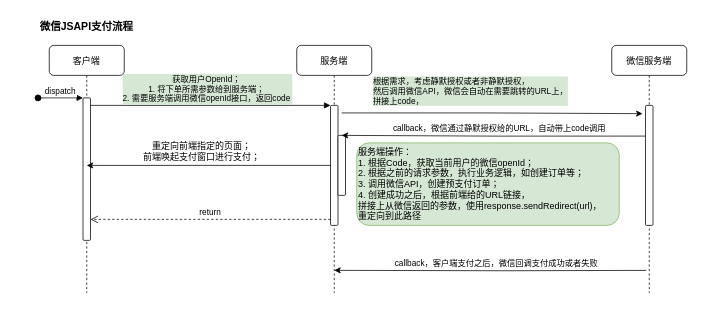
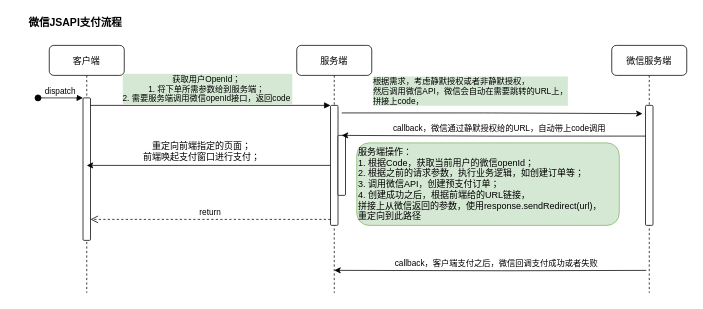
  <mxCell id="0" />
  <mxCell id="1" parent="0" />
  <mxCell id="2" value="客户端" style="shape=umlLifeline;perimeter=lifelinePerimeter;container=1;collapsible=0;recursiveResize=0;rounded=1;shadow=0;strokeWidth=1;" parent="1" vertex="1"><mxGeometry x="65" y="60" width="100" height="330" as="geometry" /></mxCell>
  <mxCell id="3" value="" style="points=[];perimeter=orthogonalPerimeter;rounded=1;shadow=0;strokeWidth=1;" parent="2" vertex="1"><mxGeometry x="45" y="70" width="10" height="190" as="geometry" /></mxCell>
  <mxCell id="4" value="dispatch" style="verticalAlign=bottom;startArrow=oval;endArrow=block;startSize=8;shadow=0;strokeWidth=1;rounded=1;" parent="2" target="3" edge="1"><mxGeometry relative="1" as="geometry"><mxPoint x="-15" y="70" as="sourcePoint" /></mxGeometry></mxCell>
  <mxCell id="5" value="服务端" style="shape=umlLifeline;perimeter=lifelinePerimeter;container=1;collapsible=0;recursiveResize=0;rounded=1;shadow=0;strokeWidth=1;" parent="1" vertex="1"><mxGeometry x="395" y="60" width="100" height="330" as="geometry" /></mxCell>
  <mxCell id="6" value="" style="points=[];perimeter=orthogonalPerimeter;rounded=1;shadow=0;strokeWidth=1;" parent="5" vertex="1"><mxGeometry x="45" y="80" width="10" height="160" as="geometry" /></mxCell>
  <mxCell id="7" value="" style="points=[];perimeter=orthogonalPerimeter;rounded=1;shadow=0;strokeWidth=1;" vertex="1" parent="5"><mxGeometry x="55" y="120" width="10" height="80" as="geometry" /></mxCell>
  <mxCell id="8" style="edgeStyle=orthogonalEdgeStyle;rounded=1;orthogonalLoop=1;jettySize=auto;html=1;exitX=0.1;exitY=0.25;exitDx=0;exitDy=0;exitPerimeter=0;entryX=0.5;entryY=0.909;entryDx=0;entryDy=0;entryPerimeter=0;" edge="1" parent="5" target="5"><mxGeometry relative="1" as="geometry"><mxPoint x="466" y="300" as="sourcePoint" /><mxPoint x="65" y="300" as="targetPoint" /></mxGeometry></mxCell>
  <mxCell id="9" value="callback，客户端支付之后，微信回调支付成功或者失败" style="edgeLabel;html=1;align=center;verticalAlign=middle;resizable=0;points=[];rounded=1;" vertex="1" connectable="0" parent="8"><mxGeometry x="-0.115" relative="1" as="geometry"><mxPoint x="-17" y="-10" as="offset" /></mxGeometry></mxCell>
  <mxCell id="10" value="return" style="verticalAlign=bottom;endArrow=open;dashed=1;endSize=8;exitX=0;exitY=0.95;shadow=0;strokeWidth=1;rounded=1;" parent="1" source="6" target="3" edge="1"><mxGeometry relative="1" as="geometry"><mxPoint x="270" y="226" as="targetPoint" /></mxGeometry></mxCell>
  <mxCell id="11" value="获取用户OpenId；&#10;1. 将下单所需参数给到服务端；&#10;2. 需要服务端调用微信openId接口，返回code" style="verticalAlign=bottom;endArrow=block;entryX=0;entryY=0;shadow=0;strokeWidth=1;align=center;labelBackgroundColor=#d5e8d4;rounded=1;" parent="1" source="3" target="6" edge="1"><mxGeometry x="-0.031" relative="1" as="geometry"><mxPoint x="270" y="150" as="sourcePoint" /><mxPoint as="offset" /></mxGeometry></mxCell>
  <mxCell id="12" value="微信服务端" style="shape=umlLifeline;perimeter=lifelinePerimeter;container=1;collapsible=0;recursiveResize=0;rounded=1;shadow=0;strokeWidth=1;" vertex="1" parent="1"><mxGeometry x="815" y="60" width="100" height="330" as="geometry" /></mxCell>
  <mxCell id="13" value="" style="points=[];perimeter=orthogonalPerimeter;rounded=1;shadow=0;strokeWidth=1;" vertex="1" parent="12"><mxGeometry x="45" y="80" width="10" height="160" as="geometry" /></mxCell>
  <mxCell id="14" style="edgeStyle=orthogonalEdgeStyle;rounded=1;orthogonalLoop=1;jettySize=auto;html=1;exitX=1.5;exitY=0.063;exitDx=0;exitDy=0;exitPerimeter=0;entryX=-0.4;entryY=0.069;entryDx=0;entryDy=0;entryPerimeter=0;" edge="1" parent="1" source="6" target="13"><mxGeometry relative="1" as="geometry"><mxPoint x="495" y="210" as="sourcePoint" /></mxGeometry></mxCell>
  <mxCell id="15" value="根据需求，考虑静默授权或者非静默授权，&lt;br&gt;然后调用微信API，微信会自动在需要跳转的URL上，&lt;br&gt;拼接上code，" style="edgeLabel;html=1;align=left;verticalAlign=middle;resizable=0;points=[];labelBackgroundColor=#d5e8d4;rounded=1;" vertex="1" connectable="0" parent="14"><mxGeometry x="-0.866" relative="1" as="geometry"><mxPoint x="13" y="-30" as="offset" /></mxGeometry></mxCell>
- <mxCell id="16" value="微信JSAPI支付流程" style="text;html=1;strokeColor=none;fillColor=none;align=center;verticalAlign=middle;whiteSpace=wrap;rounded=1;fontStyle=1;fontSize=14;" vertex="1" parent="1"><mxGeometry x="20" y="20" width="190" height="30" as="geometry" /></mxCell>
+ <mxCell id="16" value="微信JSAPI支付流程" style="text;html=1;strokeColor=none;fillColor=none;align=center;verticalAlign=middle;whiteSpace=wrap;rounded=1;fontStyle=1;fontSize=14;" vertex="1" parent="1"><mxGeometry x="5" y="15" width="190" height="30" as="geometry" /></mxCell>
  <mxCell id="17" value="服务端操作：&lt;br&gt;1. 根据Code，获取当前用户的微信openId；&lt;br&gt;2. 根据之前的请求参数，执行业务逻辑，如创建订单等；&lt;br&gt;3. 调用微信API，创建预支付订单；&lt;br&gt;4. 创建成功之后，根据前端给的URL链接，&lt;br&gt;拼接上从微信返回的参数，使用response.sendRedirect(url)，&lt;br&gt;重定向到此路径" style="text;html=1;align=left;verticalAlign=middle;resizable=0;points=[];autosize=1;strokeColor=#82b366;fillColor=#d5e8d4;rounded=1;" vertex="1" parent="1"><mxGeometry x="475" y="190" width="350" height="110" as="geometry" /></mxCell>
  <mxCell id="18" style="edgeStyle=orthogonalEdgeStyle;rounded=1;orthogonalLoop=1;jettySize=auto;html=1;entryX=0.5;entryY=0.474;entryDx=0;entryDy=0;entryPerimeter=0;labelBackgroundColor=#d5e8d4;fontSize=14;" edge="1" parent="1" source="6" target="3"><mxGeometry relative="1" as="geometry" /></mxCell>
  <mxCell id="19" value="重定向前端指定的页面；&lt;br style=&quot;font-size: 12px;&quot;&gt;前端唤起支付窗口进行支付；" style="edgeLabel;html=1;align=center;verticalAlign=middle;resizable=0;points=[];fontSize=12;rounded=1;" vertex="1" connectable="0" parent="18"><mxGeometry x="0.099" y="-1" relative="1" as="geometry"><mxPoint x="6" y="-19" as="offset" /></mxGeometry></mxCell>
  <mxCell id="20" style="edgeStyle=orthogonalEdgeStyle;rounded=1;orthogonalLoop=1;jettySize=auto;html=1;entryX=0.5;entryY=0.909;entryDx=0;entryDy=0;entryPerimeter=0;exitX=0;exitY=0.256;exitDx=0;exitDy=0;exitPerimeter=0;" edge="1" parent="1" source="13"><mxGeometry relative="1" as="geometry"><mxPoint x="855" y="180" as="sourcePoint" /><mxPoint x="455" y="180" as="targetPoint" /></mxGeometry></mxCell>
  <mxCell id="21" value="callback，微信通过静默授权给的URL，自动带上code调用" style="edgeLabel;html=1;align=center;verticalAlign=middle;resizable=0;points=[];rounded=1;" vertex="1" connectable="0" parent="20"><mxGeometry x="-0.115" relative="1" as="geometry"><mxPoint x="-17" y="-10" as="offset" /></mxGeometry></mxCell>
